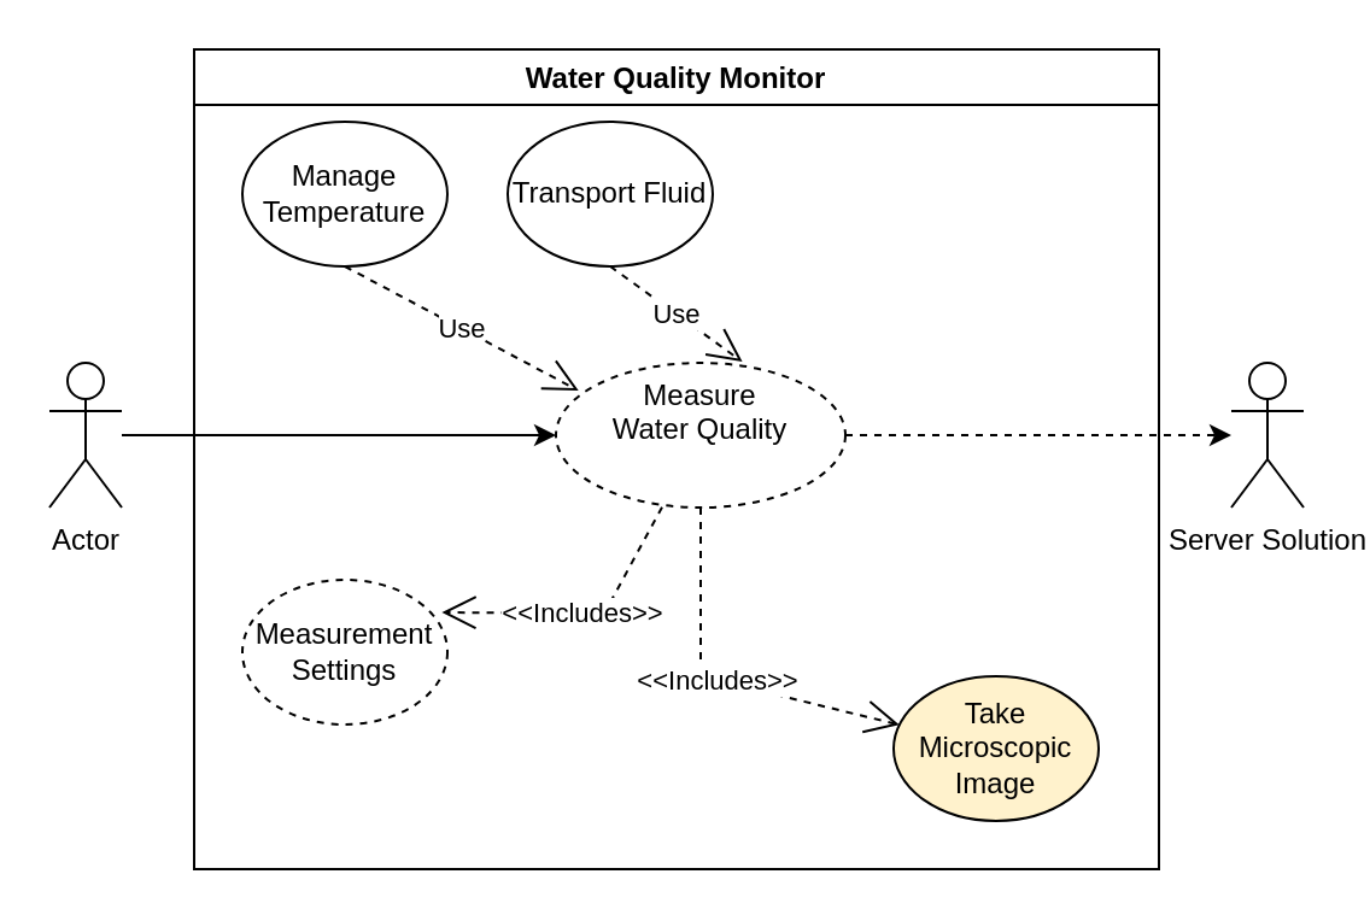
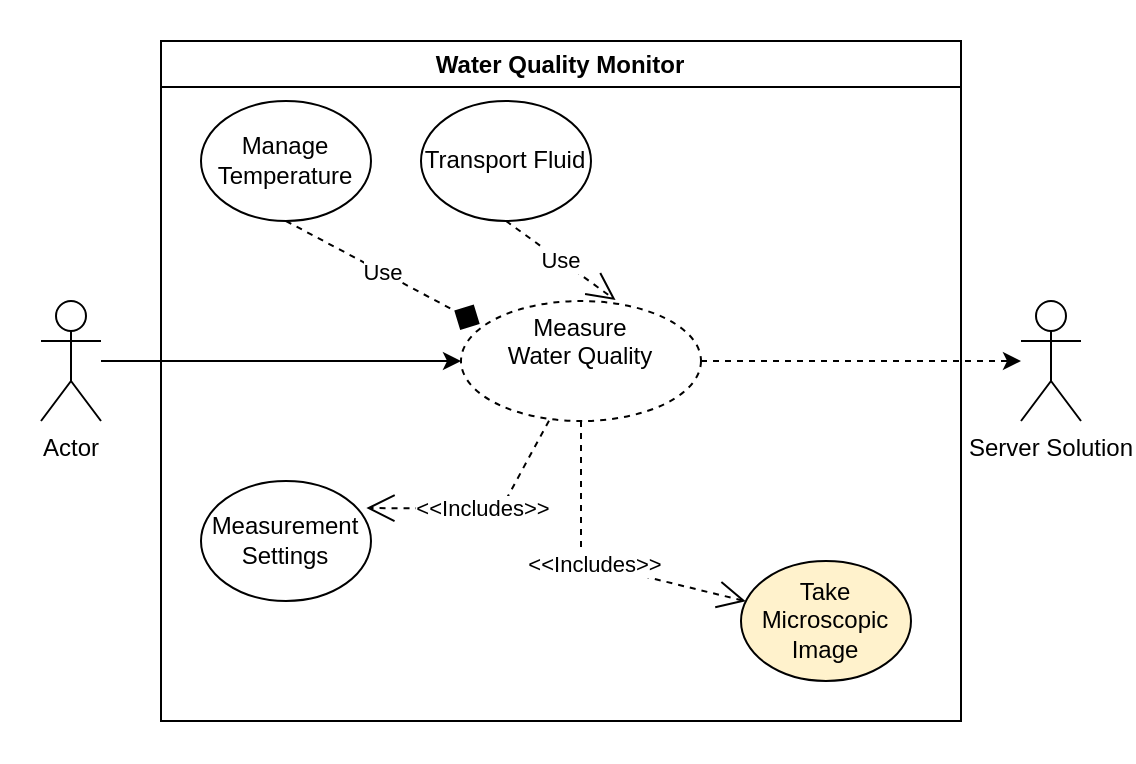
  <mxCell id="0" />
  <mxCell id="1" parent="0" />
  <mxCell id="2" value="" style="edgeStyle=orthogonalEdgeStyle;rounded=0;orthogonalLoop=1;jettySize=auto;html=1;entryX=0;entryY=0.5;entryDx=0;entryDy=0;" parent="1" source="3" target="5" edge="1"><mxGeometry relative="1" as="geometry"><mxPoint x="154" y="180" as="targetPoint" /></mxGeometry></mxCell>
  <mxCell id="3" value="Actor" style="shape=umlActor;verticalLabelPosition=bottom;verticalAlign=top;html=1;outlineConnect=0;" parent="1" vertex="1"><mxGeometry x="20" y="150" width="30" height="60" as="geometry" /></mxCell>
  <mxCell id="4" value="Water Quality Monitor" style="swimlane;" parent="1" vertex="1"><mxGeometry x="80" y="20" width="400" height="340" as="geometry" /></mxCell>
  <mxCell id="5" value="Measure&lt;br&gt;Water Quality" style="ellipse;whiteSpace=wrap;html=1;verticalAlign=top;dashed=1;" parent="4" vertex="1"><mxGeometry x="150" y="130" width="120" height="60" as="geometry" /></mxCell>
  <mxCell id="6" value="&amp;lt;&amp;lt;Includes&amp;gt;&amp;gt;" style="endArrow=open;endSize=12;dashed=1;html=1;rounded=0;exitX=0.5;exitY=1;exitDx=0;exitDy=0;" parent="4" source="5" target="7" edge="1"><mxGeometry width="160" relative="1" as="geometry"><mxPoint x="150" y="139.17" as="sourcePoint" /><mxPoint x="230" y="160" as="targetPoint" /><Array as="points"><mxPoint x="210" y="260" /></Array></mxGeometry></mxCell>
  <mxCell id="7" value="Take Microscopic Image" style="ellipse;whiteSpace=wrap;html=1;fillColor=#fff2cc;" parent="4" vertex="1"><mxGeometry x="290" y="260" width="85" height="60" as="geometry" /></mxCell>
- <mxCell id="8" value="Use" style="endArrow=open;endSize=12;dashed=1;html=1;rounded=0;entryX=0.078;entryY=0.192;entryDx=0;entryDy=0;exitX=0.5;exitY=1;exitDx=0;exitDy=0;entryPerimeter=0;" parent="4" source="9" target="5" edge="1"><mxGeometry width="160" relative="1" as="geometry"><mxPoint x="160" y="80" as="sourcePoint" /><mxPoint x="260" y="80" as="targetPoint" /></mxGeometry></mxCell>
+ <mxCell id="8" value="Use" style="endArrow=diamond;endSize=12;dashed=1;html=1;rounded=0;entryX=0.078;entryY=0.192;entryDx=0;entryDy=0;exitX=0.5;exitY=1;exitDx=0;exitDy=0;entryPerimeter=0;" parent="4" source="9" target="5" edge="1"><mxGeometry width="160" relative="1" as="geometry"><mxPoint x="160" y="80" as="sourcePoint" /><mxPoint x="260" y="80" as="targetPoint" /></mxGeometry></mxCell>
  <mxCell id="9" value="Manage Temperature" style="ellipse;whiteSpace=wrap;html=1;" parent="4" vertex="1"><mxGeometry x="20" y="30" width="85" height="60" as="geometry" /></mxCell>
  <mxCell id="10" value="Transport Fluid" style="ellipse;whiteSpace=wrap;html=1;" parent="4" vertex="1"><mxGeometry x="130" y="30" width="85" height="60" as="geometry" /></mxCell>
  <mxCell id="11" value="Use" style="endArrow=open;endSize=12;dashed=1;html=1;rounded=0;exitX=0.5;exitY=1;exitDx=0;exitDy=0;entryX=0.644;entryY=-0.008;entryDx=0;entryDy=0;entryPerimeter=0;" parent="4" source="10" target="5" edge="1"><mxGeometry width="160" relative="1" as="geometry"><mxPoint x="210" y="230" as="sourcePoint" /><mxPoint x="370" y="230" as="targetPoint" /></mxGeometry></mxCell>
- <mxCell id="12" value="Measurement Settings" style="ellipse;whiteSpace=wrap;html=1;dashed=1;" vertex="1" parent="4"><mxGeometry x="20" y="220" width="85" height="60" as="geometry" /></mxCell>
+ <mxCell id="12" value="Measurement Settings" style="ellipse;whiteSpace=wrap;html=1;" vertex="1" parent="4"><mxGeometry x="20" y="220" width="85" height="60" as="geometry" /></mxCell>
  <mxCell id="13" value="&amp;lt;&amp;lt;Includes&amp;gt;&amp;gt;" style="endArrow=open;endSize=12;dashed=1;html=1;rounded=0;exitX=0.5;exitY=1;exitDx=0;exitDy=0;entryX=0.973;entryY=0.225;entryDx=0;entryDy=0;entryPerimeter=0;" edge="1" parent="4" target="12"><mxGeometry width="160" relative="1" as="geometry"><mxPoint x="194" y="189.83" as="sourcePoint" /><mxPoint x="276.348" y="279.997" as="targetPoint" /><Array as="points"><mxPoint x="170" y="234" /></Array></mxGeometry></mxCell>
  <mxCell id="14" value="Server Solution" style="shape=umlActor;verticalLabelPosition=bottom;verticalAlign=top;html=1;outlineConnect=0;" parent="1" vertex="1"><mxGeometry x="510" y="150" width="30" height="60" as="geometry" /></mxCell>
  <mxCell id="15" value="" style="edgeStyle=orthogonalEdgeStyle;rounded=0;orthogonalLoop=1;jettySize=auto;html=1;dashed=1;" parent="1" source="5" target="14" edge="1"><mxGeometry relative="1" as="geometry"><mxPoint x="480" y="180" as="targetPoint" /></mxGeometry></mxCell>
